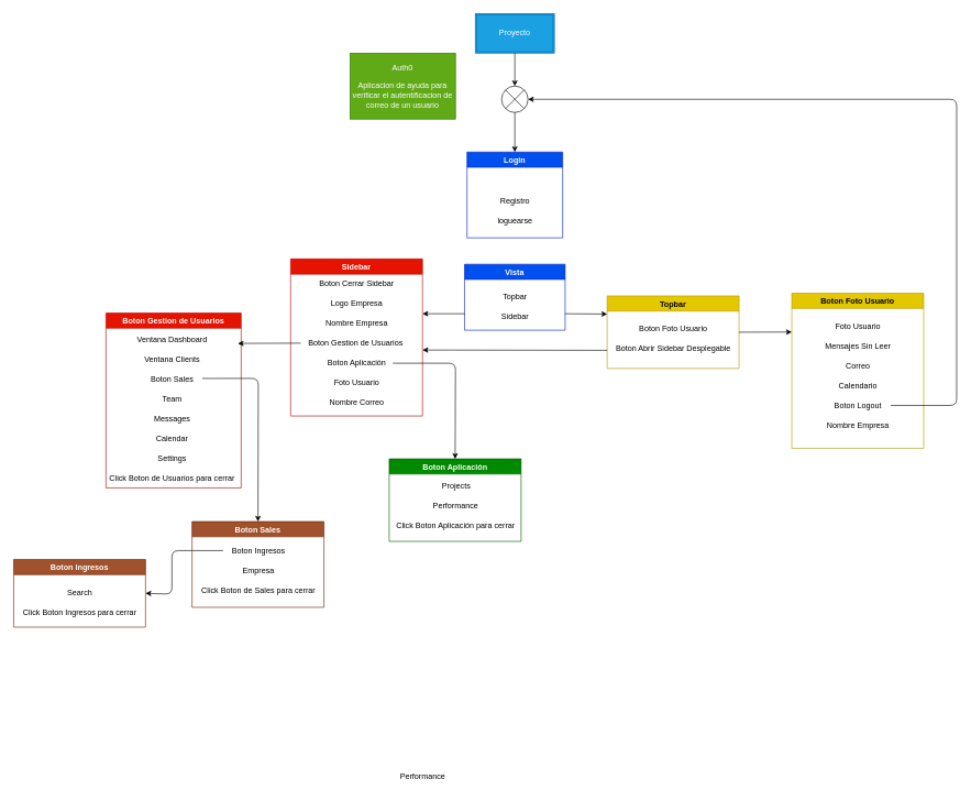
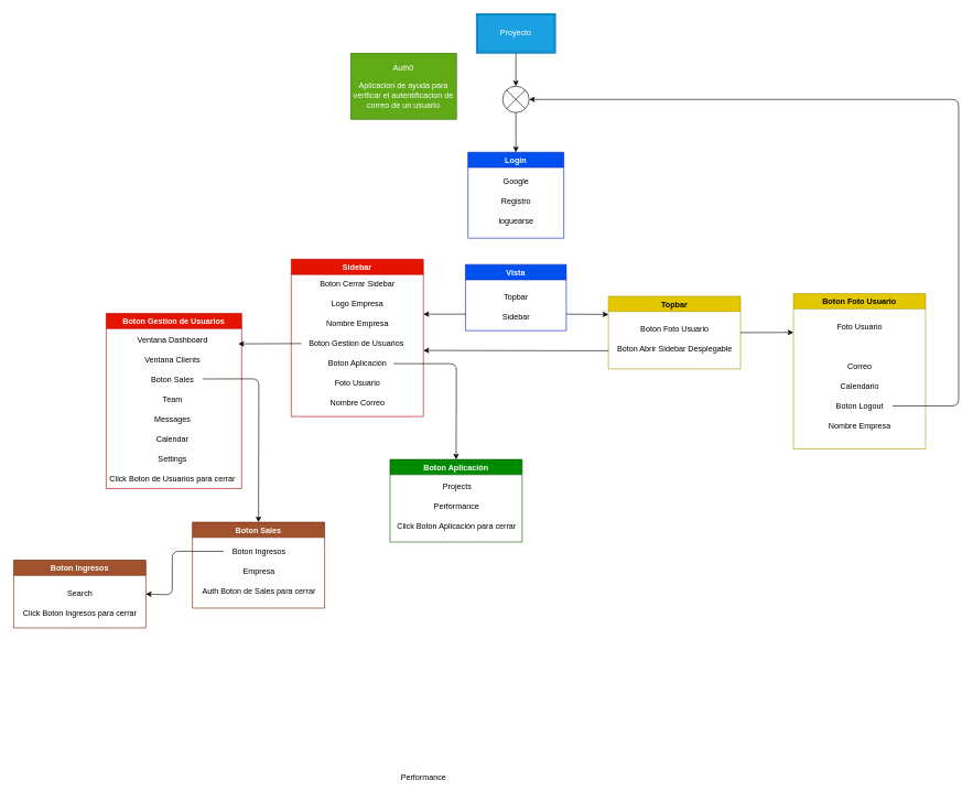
  <mxCell id="0" />
  <mxCell id="1" parent="0" />
  <mxCell id="2" value="" style="shape=sumEllipse;perimeter=ellipsePerimeter;whiteSpace=wrap;html=1;backgroundOutline=1;" parent="1" vertex="1"><mxGeometry x="760" y="130" width="40" height="40" as="geometry" /></mxCell>
  <mxCell id="3" value="Proyecto" style="shape=ext;double=1;rounded=0;whiteSpace=wrap;html=1;fillColor=#1ba1e2;fontColor=#ffffff;strokeColor=#006EAF;" parent="1" vertex="1"><mxGeometry x="720" y="20" width="120" height="60" as="geometry" /></mxCell>
  <mxCell id="4" value="" style="endArrow=classic;html=1;entryX=0.5;entryY=0;entryDx=0;entryDy=0;" parent="1" target="2" edge="1"><mxGeometry width="50" height="50" relative="1" as="geometry"><mxPoint x="780" y="80" as="sourcePoint" /><mxPoint x="840" y="170" as="targetPoint" /></mxGeometry></mxCell>
  <mxCell id="5" value="Login" style="swimlane;fillColor=#0050ef;fontColor=#ffffff;strokeColor=#001DBC;startSize=23;" parent="1" vertex="1"><mxGeometry x="707.5" y="230" width="145" height="130" as="geometry"><mxRectangle x="347.5" y="210" width="70" height="30" as="alternateBounds" /></mxGeometry></mxCell>
+ <mxCell id="6" value="Google" style="text;html=1;align=center;verticalAlign=middle;resizable=0;points=[];autosize=1;strokeColor=none;fillColor=none;" parent="5" vertex="1"><mxGeometry x="42.5" y="30" width="60" height="30" as="geometry" /></mxCell>
  <mxCell id="7" value="Registro" style="text;html=1;align=center;verticalAlign=middle;resizable=0;points=[];autosize=1;strokeColor=none;fillColor=none;" parent="5" vertex="1"><mxGeometry x="37.5" y="60" width="70" height="30" as="geometry" /></mxCell>
  <mxCell id="8" value="loguearse" style="text;html=1;align=center;verticalAlign=middle;resizable=0;points=[];autosize=1;strokeColor=none;fillColor=none;" parent="5" vertex="1"><mxGeometry x="32.5" y="90" width="80" height="30" as="geometry" /></mxCell>
  <mxCell id="9" value="" style="endArrow=classic;html=1;exitX=0.5;exitY=1;exitDx=0;exitDy=0;entryX=0.5;entryY=0;entryDx=0;entryDy=0;" parent="1" source="2" target="5" edge="1"><mxGeometry width="50" height="50" relative="1" as="geometry"><mxPoint x="790" y="270" as="sourcePoint" /><mxPoint x="840" y="220" as="targetPoint" /></mxGeometry></mxCell>
  <mxCell id="10" value="Vista" style="swimlane;fillColor=#0050ef;fontColor=#ffffff;strokeColor=#001DBC;" parent="1" vertex="1"><mxGeometry x="703.75" y="400" width="152.5" height="100" as="geometry" /></mxCell>
  <mxCell id="11" value="Topbar" style="text;html=1;align=center;verticalAlign=middle;resizable=0;points=[];autosize=1;strokeColor=none;fillColor=none;" parent="10" vertex="1"><mxGeometry x="46.25" y="35" width="60" height="30" as="geometry" /></mxCell>
  <mxCell id="12" value="Auth0&lt;br&gt;&lt;br&gt;Aplicacion de ayuda para verificar el autentificacion de correo de un usuario" style="rounded=0;whiteSpace=wrap;html=1;fillColor=#60a917;fontColor=#ffffff;strokeColor=#2D7600;" parent="1" vertex="1"><mxGeometry x="530" y="80" width="160" height="100" as="geometry" /></mxCell>
  <mxCell id="13" value="Sidebar" style="text;html=1;align=center;verticalAlign=middle;resizable=0;points=[];autosize=1;strokeColor=none;fillColor=none;" parent="1" vertex="1"><mxGeometry x="745" y="465" width="70" height="30" as="geometry" /></mxCell>
  <mxCell id="14" value="Topbar" style="swimlane;fillColor=#e3c800;fontColor=#000000;strokeColor=#B09500;" parent="1" vertex="1"><mxGeometry x="920" y="448" width="200" height="110" as="geometry" /></mxCell>
  <mxCell id="15" value="Boton Foto Usuario" style="text;html=1;align=center;verticalAlign=middle;resizable=0;points=[];autosize=1;strokeColor=none;fillColor=none;" parent="14" vertex="1"><mxGeometry x="35" y="35" width="130" height="30" as="geometry" /></mxCell>
  <mxCell id="16" value="Boton Abrir Sidebar Desplegable" style="text;html=1;align=center;verticalAlign=middle;resizable=0;points=[];autosize=1;strokeColor=none;fillColor=none;" parent="14" vertex="1"><mxGeometry y="65" width="200" height="30" as="geometry" /></mxCell>
  <mxCell id="17" value="Sidebar" style="swimlane;fillColor=#e51400;fontColor=#ffffff;strokeColor=#B20000;" parent="1" vertex="1"><mxGeometry x="440" y="392" width="200" height="238" as="geometry" /></mxCell>
  <mxCell id="18" value="Foto Usuario" style="text;html=1;align=center;verticalAlign=middle;resizable=0;points=[];autosize=1;strokeColor=none;fillColor=none;" parent="17" vertex="1"><mxGeometry x="55" y="173" width="90" height="30" as="geometry" /></mxCell>
  <mxCell id="19" value="Nombre Empresa" style="text;html=1;align=center;verticalAlign=middle;resizable=0;points=[];autosize=1;strokeColor=none;fillColor=none;" parent="17" vertex="1"><mxGeometry x="40" y="83" width="120" height="30" as="geometry" /></mxCell>
  <mxCell id="20" value="Boton Gestion de Usuarios&amp;nbsp;" style="text;html=1;align=center;verticalAlign=middle;resizable=0;points=[];autosize=1;strokeColor=none;fillColor=none;" parent="17" vertex="1"><mxGeometry x="15" y="113" width="170" height="30" as="geometry" /></mxCell>
  <mxCell id="21" value="Boton Aplicación" style="text;html=1;align=center;verticalAlign=middle;resizable=0;points=[];autosize=1;strokeColor=none;fillColor=none;" parent="17" vertex="1"><mxGeometry x="45" y="143" width="110" height="30" as="geometry" /></mxCell>
  <mxCell id="22" value="Logo Empresa" style="text;html=1;align=center;verticalAlign=middle;resizable=0;points=[];autosize=1;strokeColor=none;fillColor=none;" parent="17" vertex="1"><mxGeometry x="50" y="53" width="100" height="30" as="geometry" /></mxCell>
  <mxCell id="23" value="Boton Cerrar Sidebar" style="text;html=1;align=center;verticalAlign=middle;resizable=0;points=[];autosize=1;strokeColor=none;fillColor=none;" parent="17" vertex="1"><mxGeometry x="30" y="23" width="140" height="30" as="geometry" /></mxCell>
  <mxCell id="24" value="Nombre Correo" style="text;html=1;align=center;verticalAlign=middle;resizable=0;points=[];autosize=1;strokeColor=none;fillColor=none;" parent="17" vertex="1"><mxGeometry x="45" y="203" width="110" height="30" as="geometry" /></mxCell>
  <mxCell id="25" value="" style="endArrow=classic;html=1;exitX=0;exitY=0.75;exitDx=0;exitDy=0;" parent="1" source="10" edge="1"><mxGeometry width="50" height="50" relative="1" as="geometry"><mxPoint x="790" y="420" as="sourcePoint" /><mxPoint x="640" y="475" as="targetPoint" /></mxGeometry></mxCell>
  <mxCell id="26" value="" style="endArrow=classic;html=1;entryX=0;entryY=0.25;entryDx=0;entryDy=0;exitX=1;exitY=0.75;exitDx=0;exitDy=0;" parent="1" source="10" target="14" edge="1"><mxGeometry width="50" height="50" relative="1" as="geometry"><mxPoint x="860" as="sourcePoint" y="470" /><mxPoint x="840" y="370" as="targetPoint" /></mxGeometry></mxCell>
  <mxCell id="27" value="Boton Foto Usuario" style="swimlane;fillColor=#e3c800;fontColor=#000000;strokeColor=#B09500;startSize=23;" parent="1" vertex="1"><mxGeometry x="1200" y="444" width="200" height="235" as="geometry" /></mxCell>
  <mxCell id="28" value="Foto Usuario" style="text;html=1;align=center;verticalAlign=middle;resizable=0;points=[];autosize=1;strokeColor=none;fillColor=none;" parent="27" vertex="1"><mxGeometry x="55" y="35" width="90" height="30" as="geometry" /></mxCell>
- <mxCell id="29" value="Mensajes Sin Leer" style="text;html=1;align=center;verticalAlign=middle;resizable=0;points=[];autosize=1;strokeColor=none;fillColor=none;" parent="27" vertex="1"><mxGeometry x="40" y="65" width="120" height="30" as="geometry" /></mxCell>
  <mxCell id="30" value="Correo" style="text;html=1;align=center;verticalAlign=middle;resizable=0;points=[];autosize=1;strokeColor=none;fillColor=none;" parent="27" vertex="1"><mxGeometry x="70" y="95" width="60" height="30" as="geometry" /></mxCell>
  <mxCell id="31" value="Calendario" style="text;html=1;align=center;verticalAlign=middle;resizable=0;points=[];autosize=1;strokeColor=none;fillColor=none;" parent="27" vertex="1"><mxGeometry x="60" y="125" width="80" height="30" as="geometry" /></mxCell>
  <mxCell id="32" value="Boton Logout" style="text;html=1;align=center;verticalAlign=middle;resizable=0;points=[];autosize=1;strokeColor=none;fillColor=none;" parent="27" vertex="1"><mxGeometry x="50" y="155" width="100" height="30" as="geometry" /></mxCell>
  <mxCell id="33" value="Nombre Empresa" style="text;html=1;align=center;verticalAlign=middle;resizable=0;points=[];autosize=1;strokeColor=none;fillColor=none;" parent="27" vertex="1"><mxGeometry x="40" y="185" width="120" height="30" as="geometry" /></mxCell>
  <mxCell id="34" value="" style="endArrow=classic;html=1;exitX=1;exitY=0.5;exitDx=0;exitDy=0;entryX=0;entryY=0.25;entryDx=0;entryDy=0;" parent="1" source="14" target="27" edge="1"><mxGeometry width="50" height="50" relative="1" as="geometry"><mxPoint x="1000" y="497" as="sourcePoint" /><mxPoint x="1050" y="447" as="targetPoint" /></mxGeometry></mxCell>
  <mxCell id="35" style="edgeStyle=none;html=1;entryX=1;entryY=0.5;entryDx=0;entryDy=0;" parent="1" source="32" target="2" edge="1"><mxGeometry relative="1" as="geometry"><mxPoint x="800" y="217" as="targetPoint" /><Array as="points"><mxPoint x="1450" y="614" /><mxPoint x="1450" y="150" /></Array></mxGeometry></mxCell>
  <mxCell id="36" value="Boton Gestion de Usuarios" style="swimlane;fillColor=#e51400;fontColor=#ffffff;strokeColor=#B20000;" parent="1" vertex="1"><mxGeometry x="160" y="474" width="205" height="265" as="geometry" /></mxCell>
  <mxCell id="37" value="Ventana Dashboard" style="text;html=1;align=center;verticalAlign=middle;resizable=0;points=[];autosize=1;strokeColor=none;fillColor=none;" parent="36" vertex="1"><mxGeometry x="35" y="25" width="130" height="30" as="geometry" /></mxCell>
  <mxCell id="38" value="Ventana Clients" style="text;html=1;align=center;verticalAlign=middle;resizable=0;points=[];autosize=1;strokeColor=none;fillColor=none;" parent="36" vertex="1"><mxGeometry x="45" y="55" width="110" height="30" as="geometry" /></mxCell>
  <mxCell id="39" value="Boton Sales" style="text;html=1;align=center;verticalAlign=middle;resizable=0;points=[];autosize=1;strokeColor=none;fillColor=none;" parent="36" vertex="1"><mxGeometry x="55" y="85" width="90" height="30" as="geometry" /></mxCell>
  <mxCell id="40" value="Team" style="text;html=1;align=center;verticalAlign=middle;resizable=0;points=[];autosize=1;strokeColor=none;fillColor=none;" parent="36" vertex="1"><mxGeometry x="75" y="115" width="50" height="30" as="geometry" /></mxCell>
  <mxCell id="41" value="Messages" style="text;html=1;align=center;verticalAlign=middle;resizable=0;points=[];autosize=1;strokeColor=none;fillColor=none;" parent="36" vertex="1"><mxGeometry x="60" y="145" width="80" height="30" as="geometry" /></mxCell>
  <mxCell id="42" value="Calendar" style="text;html=1;align=center;verticalAlign=middle;resizable=0;points=[];autosize=1;strokeColor=none;fillColor=none;" parent="36" vertex="1"><mxGeometry x="65" y="175" width="70" height="30" as="geometry" /></mxCell>
  <mxCell id="43" value="Settings" style="text;html=1;align=center;verticalAlign=middle;resizable=0;points=[];autosize=1;strokeColor=none;fillColor=none;" parent="36" vertex="1"><mxGeometry x="65" y="205" width="70" height="30" as="geometry" /></mxCell>
  <mxCell id="44" value="Click Boton de Usuarios para cerrar" style="text;html=1;align=center;verticalAlign=middle;resizable=0;points=[];autosize=1;strokeColor=none;fillColor=none;" parent="36" vertex="1"><mxGeometry x="-5" y="235" width="210" height="30" as="geometry" /></mxCell>
  <mxCell id="45" style="edgeStyle=none;html=1;exitX=0.001;exitY=0.486;exitDx=0;exitDy=0;exitPerimeter=0;" parent="1" source="20" edge="1"><mxGeometry relative="1" as="geometry"><mxPoint x="360" y="520" as="targetPoint" /><mxPoint x="390" y="520" as="sourcePoint" /></mxGeometry></mxCell>
  <mxCell id="46" style="edgeStyle=none;html=1;entryX=1;entryY=0.5;entryDx=0;entryDy=0;exitX=-0.029;exitY=0.467;exitDx=0;exitDy=0;exitPerimeter=0;" parent="1" source="48" target="52" edge="1"><mxGeometry relative="1" as="geometry"><Array as="points"><mxPoint x="260" y="834" /><mxPoint x="260" y="900" /></Array></mxGeometry></mxCell>
  <mxCell id="47" value="Boton Sales" style="swimlane;fillColor=#a0522d;fontColor=#ffffff;strokeColor=#6D1F00;" parent="1" vertex="1"><mxGeometry x="290.5" y="790" width="200" height="130" as="geometry" /></mxCell>
  <mxCell id="48" value="Boton Ingresos" style="text;html=1;align=center;verticalAlign=middle;resizable=0;points=[];autosize=1;strokeColor=none;fillColor=none;" parent="47" vertex="1"><mxGeometry x="50" y="30" width="100" height="30" as="geometry" /></mxCell>
  <mxCell id="49" value="Empresa" style="text;html=1;align=center;verticalAlign=middle;resizable=0;points=[];autosize=1;strokeColor=none;fillColor=none;" parent="47" vertex="1"><mxGeometry x="60" y="60" width="80" height="30" as="geometry" /></mxCell>
- <mxCell id="50" value="Click Boton de Sales para cerrar" style="text;html=1;align=center;verticalAlign=middle;resizable=0;points=[];autosize=1;strokeColor=none;fillColor=none;" parent="47" vertex="1"><mxGeometry y="90" width="200" height="30" as="geometry" /></mxCell>
+ <mxCell id="50" value="Auth Boton de Sales para cerrar" style="text;html=1;align=center;verticalAlign=middle;resizable=0;points=[];autosize=1;strokeColor=none;fillColor=none;" parent="47" vertex="1"><mxGeometry y="90" width="200" height="30" as="geometry" /></mxCell>
  <mxCell id="51" style="edgeStyle=none;html=1;entryX=0.5;entryY=0;entryDx=0;entryDy=0;exitX=1.014;exitY=0.47;exitDx=0;exitDy=0;exitPerimeter=0;" parent="1" source="39" target="47" edge="1"><mxGeometry relative="1" as="geometry"><Array as="points"><mxPoint x="391" y="573" /></Array><mxPoint x="490" y="550" as="sourcePoint" /></mxGeometry></mxCell>
  <mxCell id="52" value="Boton Ingresos" style="swimlane;fillColor=#a0522d;fontColor=#ffffff;strokeColor=#6D1F00;" parent="1" vertex="1"><mxGeometry x="20" y="847.5" width="200" height="102.5" as="geometry" /></mxCell>
  <mxCell id="53" value="Search" style="text;html=1;align=center;verticalAlign=middle;resizable=0;points=[];autosize=1;strokeColor=none;fillColor=none;" parent="52" vertex="1"><mxGeometry x="70" y="35" width="60" height="30" as="geometry" /></mxCell>
  <mxCell id="54" value="Click Boton Ingresos para cerrar" style="text;html=1;align=center;verticalAlign=middle;resizable=0;points=[];autosize=1;strokeColor=none;fillColor=none;" parent="52" vertex="1"><mxGeometry y="65" width="200" height="30" as="geometry" /></mxCell>
  <mxCell id="55" value="Boton Aplicación" style="swimlane;fillColor=#008a00;fontColor=#ffffff;strokeColor=#005700;" parent="1" vertex="1"><mxGeometry x="589.5" y="695" width="200" height="125" as="geometry" /></mxCell>
  <mxCell id="56" value="Projects" style="text;html=1;align=center;verticalAlign=middle;resizable=0;points=[];autosize=1;strokeColor=none;fillColor=none;" parent="55" vertex="1"><mxGeometry x="66" y="27" width="70" height="30" as="geometry" /></mxCell>
  <mxCell id="57" value="Performance" style="text;html=1;align=center;verticalAlign=middle;resizable=0;points=[];autosize=1;strokeColor=none;fillColor=none;" parent="55" vertex="1"><mxGeometry x="55" y="57" width="90" height="30" as="geometry" /></mxCell>
  <mxCell id="58" value="Click Boton Aplicación para cerrar" style="text;html=1;align=center;verticalAlign=middle;resizable=0;points=[];autosize=1;strokeColor=none;fillColor=none;" parent="55" vertex="1"><mxGeometry y="87" width="200" height="30" as="geometry" /></mxCell>
  <mxCell id="59" style="edgeStyle=none;html=1;entryX=0.5;entryY=0;entryDx=0;entryDy=0;" parent="1" source="21" target="55" edge="1"><mxGeometry relative="1" as="geometry"><Array as="points"><mxPoint x="690" y="550" /></Array></mxGeometry></mxCell>
  <mxCell id="60" value="" style="endArrow=classic;html=1;exitX=0;exitY=0.75;exitDx=0;exitDy=0;" parent="1" source="14" edge="1"><mxGeometry width="50" height="50" relative="1" as="geometry"><mxPoint x="770" y="540" as="sourcePoint" /><mxPoint x="640" y="530" as="targetPoint" /></mxGeometry></mxCell>
  <mxCell id="61" value="Performance" style="text;html=1;align=center;verticalAlign=middle;resizable=0;points=[];autosize=1;strokeColor=none;fillColor=none;" vertex="1" parent="1"><mxGeometry x="594.5" y="1162" width="90" height="30" as="geometry" /></mxCell>
